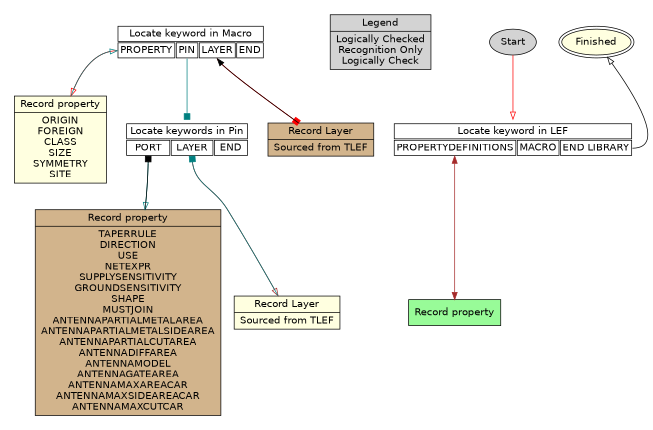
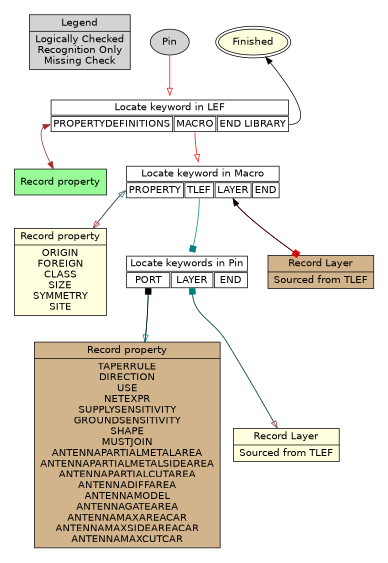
  digraph {
    concentrate=true
    ordering=out
    rankdir=TB
    style=invis
    node [fontname=Helvetica shape=record style=filled]
    edge [arrowhead=onormal color=red]
-   n1 [fillcolor=lightgrey label=Start peripheries=1 shape=oval]
+   n1 [fillcolor=lightgrey label=Pin peripheries=1 shape=oval]
    n2 [fillcolor=lightyellow label=Finished peripheries=2 shape=oval]
-   n3 [fillcolor=lightgrey label="{Legend|Logically Checked\nRecognition Only\nLogically Check}"]
+   n3 [fillcolor=lightgrey label="{Legend|Logically Checked\nRecognition Only\nMissing Check}"]
    n4 [label=<                 <table border="0" cellborder="1">                     <tr>                         <td colspan="3">Locate keyword in LEF</td>                     </tr>                     <tr>                         <td port='prop'>PROPERTYDEFINITIONS</td>                         <td port='macro'>MACRO</td>                         <td port='end'>END LIBRARY</td>                     </tr>                 </table>             > shape=plaintext style=""]
    n5 [fillcolor=palegreen label="Record property"]
-   n6 [label=<                     <table border="0" cellborder="1">                         <tr>                             <td colspan="4">Locate keyword in Macro</td>                         </tr>                         <tr>                             <td port='prop'>PROPERTY</td>                             <td port='pin'>PIN</td>                             <td port='layer'>LAYER</td>                             <td port='end'>END</td>                         </tr>                     </table>                 > shape=plaintext style=""]
+   n6 [label=<                     <table border="0" cellborder="1">                         <tr>                             <td colspan="4">Locate keyword in Macro</td>                         </tr>                         <tr>                             <td port='prop'>PROPERTY</td>                             <td port='pin'>TLEF</td>                             <td port='layer'>LAYER</td>                             <td port='end'>END</td>                         </tr>                     </table>                 > shape=plaintext style=""]
    n7 [fillcolor=lightyellow label="{Record property|ORIGIN\nFOREIGN\nCLASS\nSIZE\nSYMMETRY\nSITE}"]
    n8 [label=<                         <table border="0" cellborder="1">                             <tr>                                 <td colspan="3">Locate keywords in Pin</td>                             </tr>                             <tr>                                 <td port='port'>PORT</td>                                 <td port='layer'>LAYER</td>                                 <td port='end'>END</td>                             </tr>                         </table>                     > shape=plaintext style=""]
    n9 [fillcolor=tan label="{Record Layer| Sourced from TLEF}"]
    n10 [fillcolor=tan label="{Record property|TAPERRULE\nDIRECTION\nUSE\nNETEXPR\nSUPPLYSENSITIVITY\nGROUNDSENSITIVITY\nSHAPE\nMUSTJOIN\nANTENNAPARTIALMETALAREA\nANTENNAPARTIALMETALSIDEAREA\nANTENNAPARTIALCUTAREA\nANTENNADIFFAREA\nANTENNAMODEL\nANTENNAGATEAREA\nANTENNAMAXAREACAR\nANTENNAMAXSIDEAREACAR\nANTENNAMAXCUTCAR}"]
    n11 [fillcolor=lightyellow label="{Record Layer| Sourced from TLEF}"]
    subgraph cluster_1 {
      n3
      n4
      n5
      n6
      n7
      n8
      n9
      n10
      n11
      subgraph sub_2 {
        rank=same
        n1
        n2
      }
    }
    n1 -> n4
-   n4 -> n2 [color=black tailport=end]
+   n4 -> n2 [arrowhead=normal color=black tailport=end]
    n4 -> n5 [arrowhead=normal color=brown tailport=prop]
+   n4 -> n6 [tailport=macro]
    n5 -> n4 [arrowhead="" color=""]
    n6 -> n7 [tailport=prop]
    n6 -> n8 [arrowhead=box color=teal tailport=pin]
    n6 -> n9 [arrowhead=box tailport=layer]
    n7 -> n6 [color=teal headport=prop]
    n8 -> n10 [color=teal tailport=port]
    n8 -> n11 [color=brown tailport=layer]
    n9 -> n6 [arrowhead=normal color=black headport=layer]
    n10 -> n8 [arrowhead=box color=black headport=port]
    n11 -> n8 [arrowhead=box color=teal headport=layer]
  }
